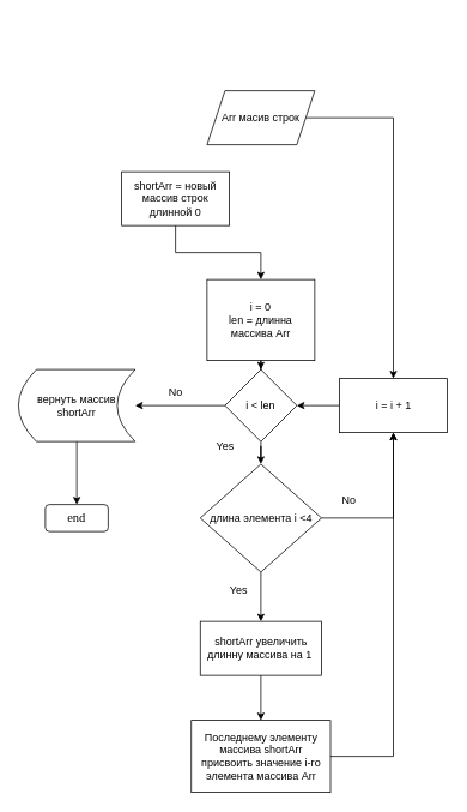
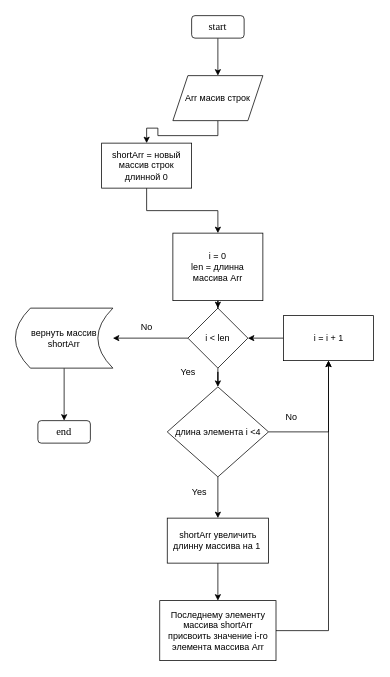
  <mxCell id="0" />
  <mxCell id="1" parent="0" />
- <mxCell id="4" value="" style="edgeStyle=orthogonalEdgeStyle;rounded=0;orthogonalLoop=1;jettySize=auto;html=1;" edge="1" parent="1" source="5" target="22"><mxGeometry relative="1" as="geometry" /></mxCell>
+ <mxCell id="2" value="" style="edgeStyle=orthogonalEdgeStyle;rounded=0;orthogonalLoop=1;jettySize=auto;html=1;" edge="1" parent="1" source="3" target="5"><mxGeometry relative="1" as="geometry" /></mxCell>
+ <mxCell id="3" value="&lt;font face=&quot;Times New Roman&quot; style=&quot;font-size: 14px;&quot;&gt;start&lt;/font&gt;" style="rounded=1;whiteSpace=wrap;html=1;" parent="1" vertex="1"><mxGeometry x="255" y="20" width="70" height="30" as="geometry" /></mxCell>
+ <mxCell id="4" value="" style="edgeStyle=orthogonalEdgeStyle;rounded=0;orthogonalLoop=1;jettySize=auto;html=1;" edge="1" parent="1" source="5" target="12"><mxGeometry relative="1" as="geometry" /></mxCell>
  <mxCell id="5" value="Arr масив строк" style="shape=parallelogram;perimeter=parallelogramPerimeter;whiteSpace=wrap;html=1;fixedSize=1;" parent="1" vertex="1"><mxGeometry x="230" y="100" width="120" height="60" as="geometry" /></mxCell>
  <mxCell id="6" value="" style="edgeStyle=orthogonalEdgeStyle;rounded=0;orthogonalLoop=1;jettySize=auto;html=1;" edge="1" parent="1" source="7" target="10"><mxGeometry relative="1" as="geometry" /></mxCell>
  <mxCell id="7" value="i = 0&lt;br&gt;len = длинна массива Arr" style="rounded=0;whiteSpace=wrap;html=1;" vertex="1" parent="1"><mxGeometry x="230" y="310" width="120" height="90" as="geometry" /></mxCell>
  <mxCell id="8" value="" style="edgeStyle=orthogonalEdgeStyle;rounded=0;orthogonalLoop=1;jettySize=auto;html=1;" edge="1" parent="1" source="10" target="18"><mxGeometry relative="1" as="geometry" /></mxCell>
  <mxCell id="9" value="" style="edgeStyle=orthogonalEdgeStyle;rounded=0;orthogonalLoop=1;jettySize=auto;html=1;" edge="1" parent="1" source="10" target="28"><mxGeometry relative="1" as="geometry" /></mxCell>
  <mxCell id="10" value="i &amp;lt; len" style="rhombus;whiteSpace=wrap;html=1;" vertex="1" parent="1"><mxGeometry x="250" y="410" width="80" height="80" as="geometry" /></mxCell>
  <mxCell id="11" value="" style="edgeStyle=orthogonalEdgeStyle;rounded=0;orthogonalLoop=1;jettySize=auto;html=1;" edge="1" parent="1" source="12" target="7"><mxGeometry relative="1" as="geometry" /></mxCell>
  <mxCell id="12" value="shortArr = новый массив строк длинной 0" style="rounded=0;whiteSpace=wrap;html=1;" vertex="1" parent="1"><mxGeometry x="135" y="190" width="120" height="60" as="geometry" /></mxCell>
  <mxCell id="13" value="&lt;font face=&quot;Times New Roman&quot;&gt;&lt;span style=&quot;font-size: 14px;&quot;&gt;end&lt;/span&gt;&lt;/font&gt;" style="rounded=1;whiteSpace=wrap;html=1;" vertex="1" parent="1"><mxGeometry x="50" y="560" width="70" height="30" as="geometry" /></mxCell>
  <mxCell id="14" value="" style="edgeStyle=orthogonalEdgeStyle;rounded=0;orthogonalLoop=1;jettySize=auto;html=1;" edge="1" parent="1" source="15" target="20"><mxGeometry relative="1" as="geometry" /></mxCell>
  <mxCell id="15" value="shortArr увеличить длинну массива на 1&amp;nbsp;" style="rounded=0;whiteSpace=wrap;html=1;" vertex="1" parent="1"><mxGeometry x="222.5" y="690" width="135" height="60" as="geometry" /></mxCell>
  <mxCell id="16" value="" style="edgeStyle=orthogonalEdgeStyle;rounded=0;orthogonalLoop=1;jettySize=auto;html=1;" edge="1" parent="1" source="18" target="15"><mxGeometry relative="1" as="geometry" /></mxCell>
  <mxCell id="17" style="edgeStyle=orthogonalEdgeStyle;rounded=0;orthogonalLoop=1;jettySize=auto;html=1;exitX=1;exitY=0.5;exitDx=0;exitDy=0;entryX=0.5;entryY=1;entryDx=0;entryDy=0;" edge="1" parent="1" source="18" target="22"><mxGeometry relative="1" as="geometry"><mxPoint x="425" y="575" as="targetPoint" /></mxGeometry></mxCell>
  <mxCell id="18" value="длина элемента i &amp;lt;4" style="rhombus;whiteSpace=wrap;html=1;" vertex="1" parent="1"><mxGeometry x="222.5" y="515" width="135" height="120" as="geometry" /></mxCell>
  <mxCell id="19" style="edgeStyle=orthogonalEdgeStyle;rounded=0;orthogonalLoop=1;jettySize=auto;html=1;exitX=1;exitY=0.5;exitDx=0;exitDy=0;entryX=0.5;entryY=1;entryDx=0;entryDy=0;" edge="1" parent="1" source="20" target="22"><mxGeometry relative="1" as="geometry" /></mxCell>
  <mxCell id="20" value="Последнему элементу массива shortArr присвоить значение i-го элемента массива Arr" style="rounded=0;whiteSpace=wrap;html=1;" vertex="1" parent="1"><mxGeometry x="212.5" y="800" width="155" height="80" as="geometry" /></mxCell>
  <mxCell id="21" value="" style="edgeStyle=orthogonalEdgeStyle;rounded=0;orthogonalLoop=1;jettySize=auto;html=1;" edge="1" parent="1" source="22" target="10"><mxGeometry relative="1" as="geometry" /></mxCell>
  <mxCell id="22" value="i = i + 1" style="rounded=0;whiteSpace=wrap;html=1;" vertex="1" parent="1"><mxGeometry x="377.5" y="420" width="120" height="60" as="geometry" /></mxCell>
  <mxCell id="23" value="Yes" style="text;html=1;align=center;verticalAlign=middle;resizable=0;points=[];autosize=1;strokeColor=none;fillColor=none;" vertex="1" parent="1"><mxGeometry x="245" y="640" width="40" height="30" as="geometry" /></mxCell>
  <mxCell id="24" value="Yes" style="text;html=1;align=center;verticalAlign=middle;resizable=0;points=[];autosize=1;strokeColor=none;fillColor=none;" vertex="1" parent="1"><mxGeometry x="230" y="480" width="40" height="30" as="geometry" /></mxCell>
  <mxCell id="25" value="No" style="text;html=1;align=center;verticalAlign=middle;resizable=0;points=[];autosize=1;strokeColor=none;fillColor=none;" vertex="1" parent="1"><mxGeometry x="175" y="420" width="40" height="30" as="geometry" /></mxCell>
  <mxCell id="26" value="No" style="text;html=1;align=center;verticalAlign=middle;resizable=0;points=[];autosize=1;strokeColor=none;fillColor=none;" vertex="1" parent="1"><mxGeometry x="367.5" y="540" width="40" height="30" as="geometry" /></mxCell>
  <mxCell id="27" value="" style="edgeStyle=orthogonalEdgeStyle;rounded=0;orthogonalLoop=1;jettySize=auto;html=1;" edge="1" parent="1" source="28" target="13"><mxGeometry relative="1" as="geometry" /></mxCell>
  <mxCell id="28" value="вернуть массив shortArr" style="shape=dataStorage;whiteSpace=wrap;html=1;fixedSize=1;" vertex="1" parent="1"><mxGeometry x="20" y="410" width="130" height="80" as="geometry" /></mxCell>
